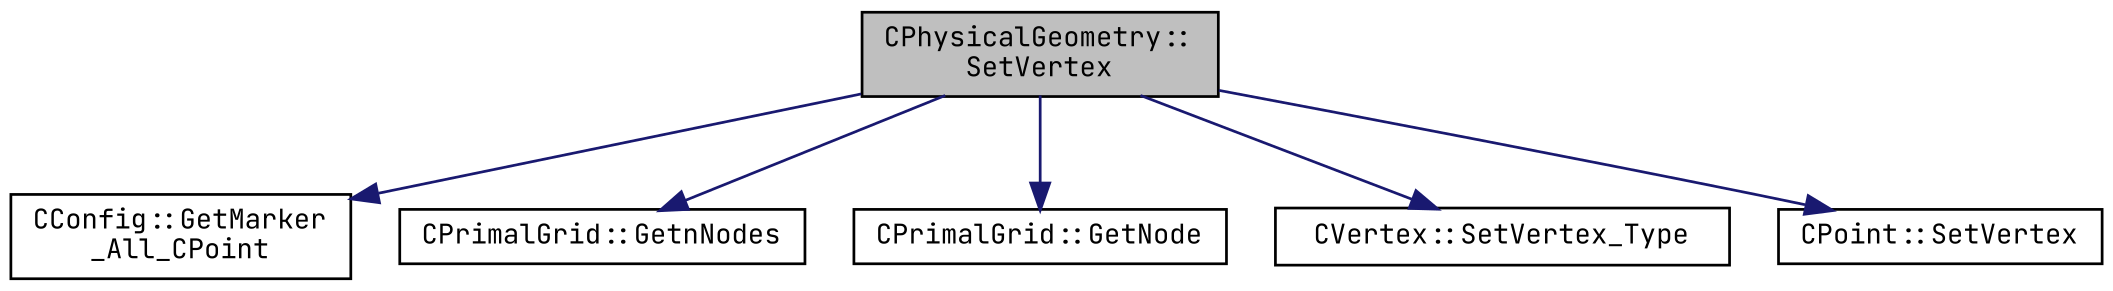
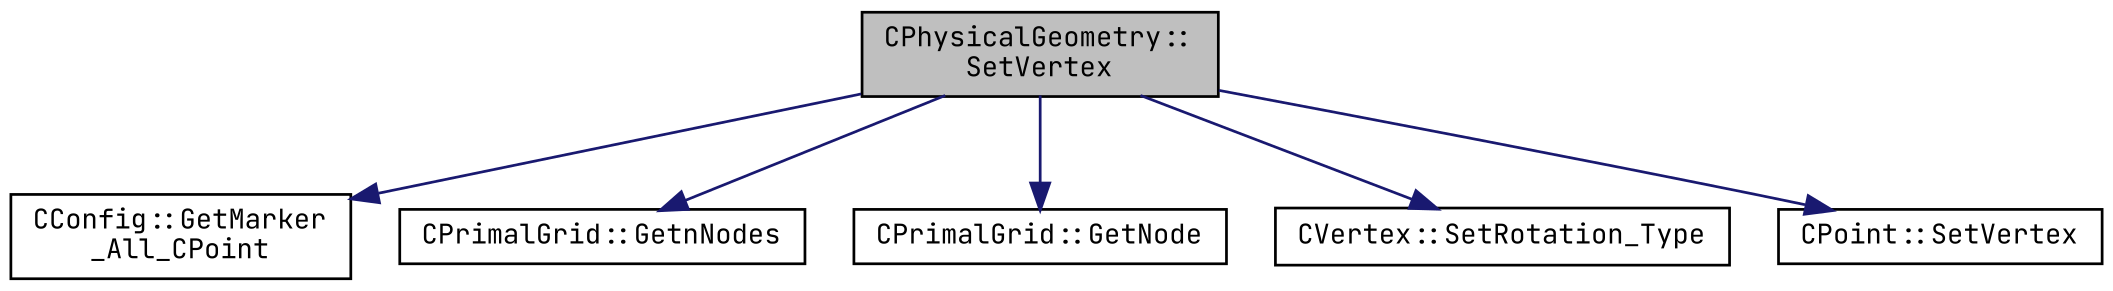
  digraph {
    fontname="JetBrains Mono"
    rankdir=TB
    node [color=black fillcolor=white fontname="JetBrains Mono" fontsize=10 shape=record style=filled]
    edge [color=midnightblue fontname="JetBrains Mono" fontsize=10 labelfontname=Helvetica labelfontsize=10 style=solid]
    n1 [fillcolor=grey75 fontcolor=black height=0.2 label="CPhysicalGeometry::\lSetVertex" width=0.4]
    n2 [height=0.2 label="CConfig::GetMarker\l_All_CPoint" width=0.4]
    n3 [height=0.2 label="CPrimalGrid::GetnNodes" width=0.4]
    n4 [height=0.2 label="CPrimalGrid::GetNode" width=0.4]
-   n5 [height=0.2 label="CVertex::SetVertex_Type" width=0.4]
+   n5 [height=0.2 label="CVertex::SetRotation_Type" width=0.4]
    n6 [height=0.2 label="CPoint::SetVertex" width=0.4]
    n1 -> n2
    n1 -> n3
    n1 -> n4
    n1 -> n5
    n1 -> n6
  }
